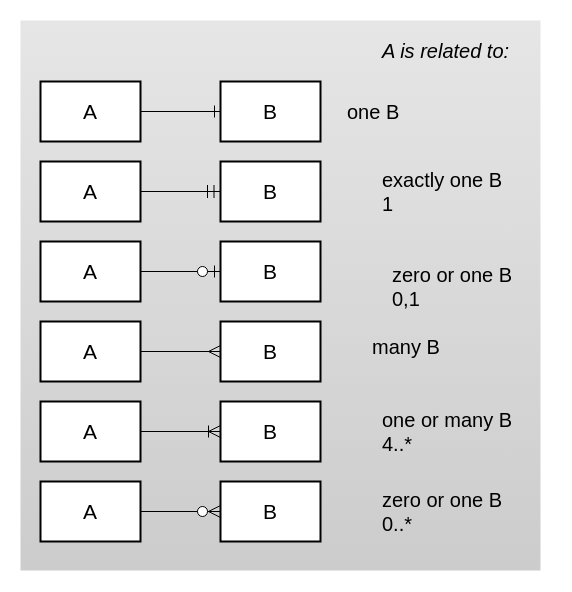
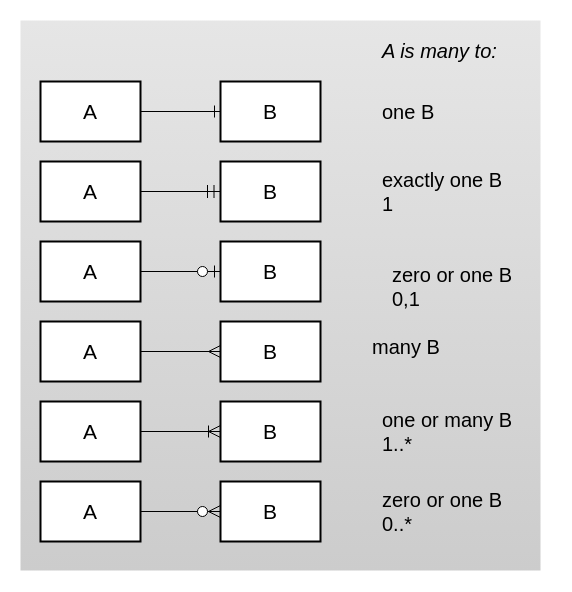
  <mxCell id="0" />
  <mxCell id="1" parent="0" />
  <mxCell id="2" value="" style="rounded=0;whiteSpace=wrap;html=1;fillColor=#E6E6E6;strokeColor=none;gradientColor=#CCCCCC;" vertex="1" parent="1"><mxGeometry x="20" y="20" width="520" height="550" as="geometry" /></mxCell>
  <mxCell id="3" value="" style="edgeStyle=orthogonalEdgeStyle;rounded=0;orthogonalLoop=1;jettySize=auto;html=1;endArrow=ERone;endFill=0;jumpSize=6;endSize=10;" edge="1" parent="1" source="4" target="5"><mxGeometry relative="1" as="geometry" /></mxCell>
  <mxCell id="4" value="&lt;font style=&quot;font-size: 21px&quot;&gt;A&lt;/font&gt;" style="strokeWidth=2;whiteSpace=wrap;html=1;align=center;fontSize=14;" vertex="1" parent="1"><mxGeometry x="40" y="81" width="100" height="60" as="geometry" /></mxCell>
  <mxCell id="5" value="&lt;font style=&quot;font-size: 21px&quot;&gt;B&lt;/font&gt;" style="strokeWidth=2;whiteSpace=wrap;html=1;align=center;fontSize=14;" vertex="1" parent="1"><mxGeometry x="220" y="81" width="100" height="60" as="geometry" /></mxCell>
  <mxCell id="6" value="" style="edgeStyle=orthogonalEdgeStyle;rounded=0;orthogonalLoop=1;jettySize=auto;html=1;endArrow=ERmandOne;endFill=0;endSize=11;" edge="1" parent="1" source="7" target="8"><mxGeometry relative="1" as="geometry" /></mxCell>
  <mxCell id="7" value="&lt;font style=&quot;font-size: 21px&quot;&gt;A&lt;/font&gt;" style="strokeWidth=2;whiteSpace=wrap;html=1;align=center;fontSize=14;" vertex="1" parent="1"><mxGeometry x="40" y="161" width="100" height="60" as="geometry" /></mxCell>
  <mxCell id="8" value="&lt;font style=&quot;font-size: 21px&quot;&gt;B&lt;/font&gt;" style="strokeWidth=2;whiteSpace=wrap;html=1;align=center;fontSize=14;" vertex="1" parent="1"><mxGeometry x="220" y="161" width="100" height="60" as="geometry" /></mxCell>
  <mxCell id="9" value="" style="edgeStyle=orthogonalEdgeStyle;rounded=0;orthogonalLoop=1;jettySize=auto;html=1;endArrow=ERzeroToOne;endFill=1;endSize=10;" edge="1" parent="1" source="10" target="11"><mxGeometry relative="1" as="geometry" /></mxCell>
  <mxCell id="10" value="&lt;font style=&quot;font-size: 21px&quot;&gt;A&lt;/font&gt;" style="strokeWidth=2;whiteSpace=wrap;html=1;align=center;fontSize=14;" vertex="1" parent="1"><mxGeometry x="40" y="241" width="100" height="60" as="geometry" /></mxCell>
  <mxCell id="11" value="&lt;font style=&quot;font-size: 21px&quot;&gt;B&lt;/font&gt;" style="strokeWidth=2;whiteSpace=wrap;html=1;align=center;fontSize=14;" vertex="1" parent="1"><mxGeometry x="220" y="241" width="100" height="60" as="geometry" /></mxCell>
  <mxCell id="12" value="" style="edgeStyle=orthogonalEdgeStyle;rounded=0;orthogonalLoop=1;jettySize=auto;html=1;endArrow=ERmany;endFill=0;endSize=10;" edge="1" parent="1" source="13" target="14"><mxGeometry relative="1" as="geometry" /></mxCell>
  <mxCell id="13" value="&lt;font style=&quot;font-size: 21px&quot;&gt;A&lt;/font&gt;" style="strokeWidth=2;whiteSpace=wrap;html=1;align=center;fontSize=14;" vertex="1" parent="1"><mxGeometry x="40" y="321" width="100" height="60" as="geometry" /></mxCell>
  <mxCell id="14" value="&lt;font style=&quot;font-size: 21px&quot;&gt;B&lt;/font&gt;" style="strokeWidth=2;whiteSpace=wrap;html=1;align=center;fontSize=14;" vertex="1" parent="1"><mxGeometry x="220" y="321" width="100" height="60" as="geometry" /></mxCell>
  <mxCell id="15" value="" style="edgeStyle=orthogonalEdgeStyle;rounded=0;orthogonalLoop=1;jettySize=auto;html=1;endArrow=ERoneToMany;endFill=0;endSize=10;" edge="1" parent="1" source="16" target="17"><mxGeometry relative="1" as="geometry" /></mxCell>
  <mxCell id="16" value="&lt;font style=&quot;font-size: 21px&quot;&gt;A&lt;/font&gt;" style="strokeWidth=2;whiteSpace=wrap;html=1;align=center;fontSize=14;" vertex="1" parent="1"><mxGeometry x="40" y="401" width="100" height="60" as="geometry" /></mxCell>
  <mxCell id="17" value="&lt;font style=&quot;font-size: 21px&quot;&gt;B&lt;/font&gt;" style="strokeWidth=2;whiteSpace=wrap;html=1;align=center;fontSize=14;" vertex="1" parent="1"><mxGeometry x="220" y="401" width="100" height="60" as="geometry" /></mxCell>
  <mxCell id="18" value="" style="edgeStyle=orthogonalEdgeStyle;rounded=0;orthogonalLoop=1;jettySize=auto;html=1;endArrow=ERzeroToMany;endFill=1;endSize=10;" edge="1" parent="1" source="19" target="20"><mxGeometry relative="1" as="geometry" /></mxCell>
  <mxCell id="19" value="&lt;font style=&quot;font-size: 21px&quot;&gt;A&lt;/font&gt;" style="strokeWidth=2;whiteSpace=wrap;html=1;align=center;fontSize=14;" vertex="1" parent="1"><mxGeometry x="40" y="481" width="100" height="60" as="geometry" /></mxCell>
  <mxCell id="20" value="&lt;font style=&quot;font-size: 21px&quot;&gt;B&lt;/font&gt;" style="strokeWidth=2;whiteSpace=wrap;html=1;align=center;fontSize=14;" vertex="1" parent="1"><mxGeometry x="220" y="481" width="100" height="60" as="geometry" /></mxCell>
- <mxCell id="21" value="&lt;font style=&quot;font-size: 20px&quot;&gt;one B&lt;/font&gt;" style="text;html=1;strokeColor=none;fillColor=none;align=left;verticalAlign=middle;whiteSpace=wrap;rounded=0;" vertex="1" parent="1"><mxGeometry x="345" y="101" width="130" height="20" as="geometry" /></mxCell>
+ <mxCell id="21" value="&lt;font style=&quot;font-size: 20px&quot;&gt;one B&lt;/font&gt;" style="text;html=1;strokeColor=none;fillColor=none;align=left;verticalAlign=middle;whiteSpace=wrap;rounded=0;" vertex="1" parent="1"><mxGeometry x="380" y="101" width="130" height="20" as="geometry" /></mxCell>
  <mxCell id="22" value="&lt;font style=&quot;font-size: 20px&quot;&gt;exactly one B&lt;br&gt;1&lt;br&gt;&lt;/font&gt;" style="text;html=1;strokeColor=none;fillColor=none;align=left;verticalAlign=middle;whiteSpace=wrap;rounded=0;" vertex="1" parent="1"><mxGeometry x="380" y="181" width="140" height="20" as="geometry" /></mxCell>
  <mxCell id="23" value="&lt;font style=&quot;font-size: 20px&quot;&gt;zero or one B&lt;br&gt;0,1&lt;br&gt;&lt;/font&gt;" style="text;html=1;strokeColor=none;fillColor=none;align=left;verticalAlign=middle;whiteSpace=wrap;rounded=0;" vertex="1" parent="1"><mxGeometry x="390" y="276" width="140" height="20" as="geometry" /></mxCell>
  <mxCell id="24" value="&lt;font style=&quot;font-size: 20px&quot;&gt;many B&lt;/font&gt;" style="text;html=1;strokeColor=none;fillColor=none;align=left;verticalAlign=middle;whiteSpace=wrap;rounded=0;" vertex="1" parent="1"><mxGeometry x="370" y="336" width="120" height="20" as="geometry" /></mxCell>
- <mxCell id="25" value="&lt;font style=&quot;font-size: 20px&quot;&gt;one or many B&lt;br&gt;4..*&lt;br&gt;&lt;/font&gt;" style="text;html=1;strokeColor=none;fillColor=none;align=left;verticalAlign=middle;whiteSpace=wrap;rounded=0;" vertex="1" parent="1"><mxGeometry x="380" y="421" width="170" height="20" as="geometry" /></mxCell>
+ <mxCell id="25" value="&lt;font style=&quot;font-size: 20px&quot;&gt;one or many B&lt;br&gt;1..*&lt;br&gt;&lt;/font&gt;" style="text;html=1;strokeColor=none;fillColor=none;align=left;verticalAlign=middle;whiteSpace=wrap;rounded=0;" vertex="1" parent="1"><mxGeometry x="380" y="421" width="170" height="20" as="geometry" /></mxCell>
  <mxCell id="26" value="&lt;font style=&quot;font-size: 20px&quot;&gt;zero or one B&lt;br&gt;0..*&lt;br&gt;&lt;/font&gt;" style="text;html=1;strokeColor=none;fillColor=none;align=left;verticalAlign=middle;whiteSpace=wrap;rounded=0;" vertex="1" parent="1"><mxGeometry x="380" y="501" width="160" height="20" as="geometry" /></mxCell>
- <mxCell id="27" value="&lt;font style=&quot;font-size: 20px&quot;&gt;A is related to:&lt;/font&gt;" style="text;html=1;strokeColor=none;fillColor=none;align=left;verticalAlign=middle;whiteSpace=wrap;rounded=0;fontStyle=2" vertex="1" parent="1"><mxGeometry x="380" y="40" width="130" height="20" as="geometry" /></mxCell>
+ <mxCell id="27" value="&lt;font style=&quot;font-size: 20px&quot;&gt;A is many to:&lt;/font&gt;" style="text;html=1;strokeColor=none;fillColor=none;align=left;verticalAlign=middle;whiteSpace=wrap;rounded=0;fontStyle=2" vertex="1" parent="1"><mxGeometry x="380" y="40" width="130" height="20" as="geometry" /></mxCell>
